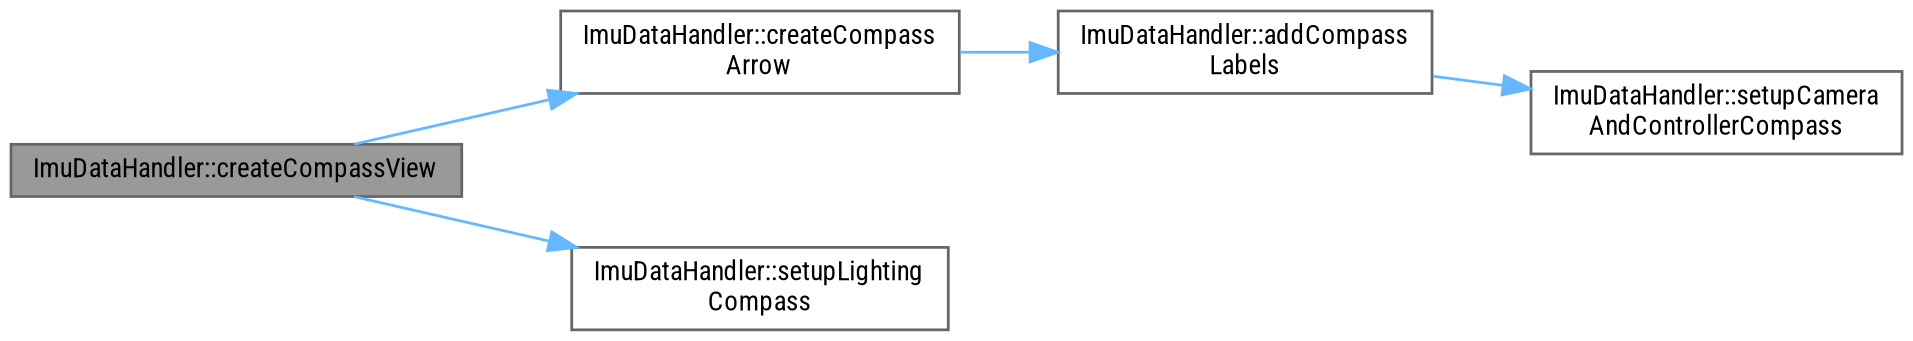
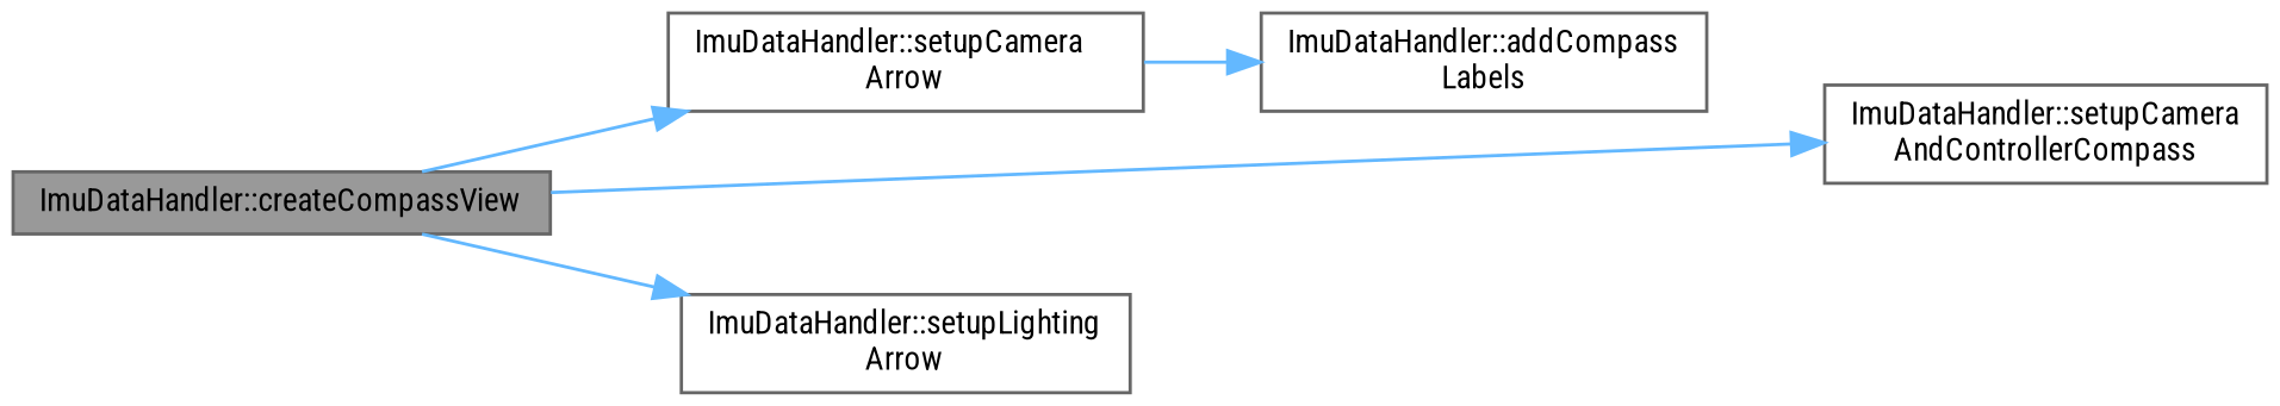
  digraph {
    fontname="Roboto Condensed"
    rankdir=LR
    node [color=grey40 fillcolor=white fontname="Roboto Condensed" fontsize=10 shape=box style=filled]
    edge [color=steelblue1 fontname="Roboto Condensed" fontsize=10 labelfontname=Helvetica labelfontsize=10 style=solid]
    n1 [color=gray40 fillcolor=grey60 fontcolor=black height=0.2 label="ImuDataHandler::createCompassView" width=0.4]
-   n2 [height=0.2 label="ImuDataHandler::createCompass\lArrow" width=0.4]
+   n2 [height=0.2 label="ImuDataHandler::setupCamera\lArrow" width=0.4]
    n3 [height=0.2 label="ImuDataHandler::setupCamera\lAndControllerCompass" width=0.4]
-   n4 [height=0.2 label="ImuDataHandler::setupLighting\lCompass" width=0.4]
+   n4 [height=0.2 label="ImuDataHandler::setupLighting\lArrow" width=0.4]
    n5 [height=0.2 label="ImuDataHandler::addCompass\lLabels" width=0.4]
    n1 -> n2
-   n5 -> n3
+   n1 -> n3
    n1 -> n4
    n2 -> n5
  }
